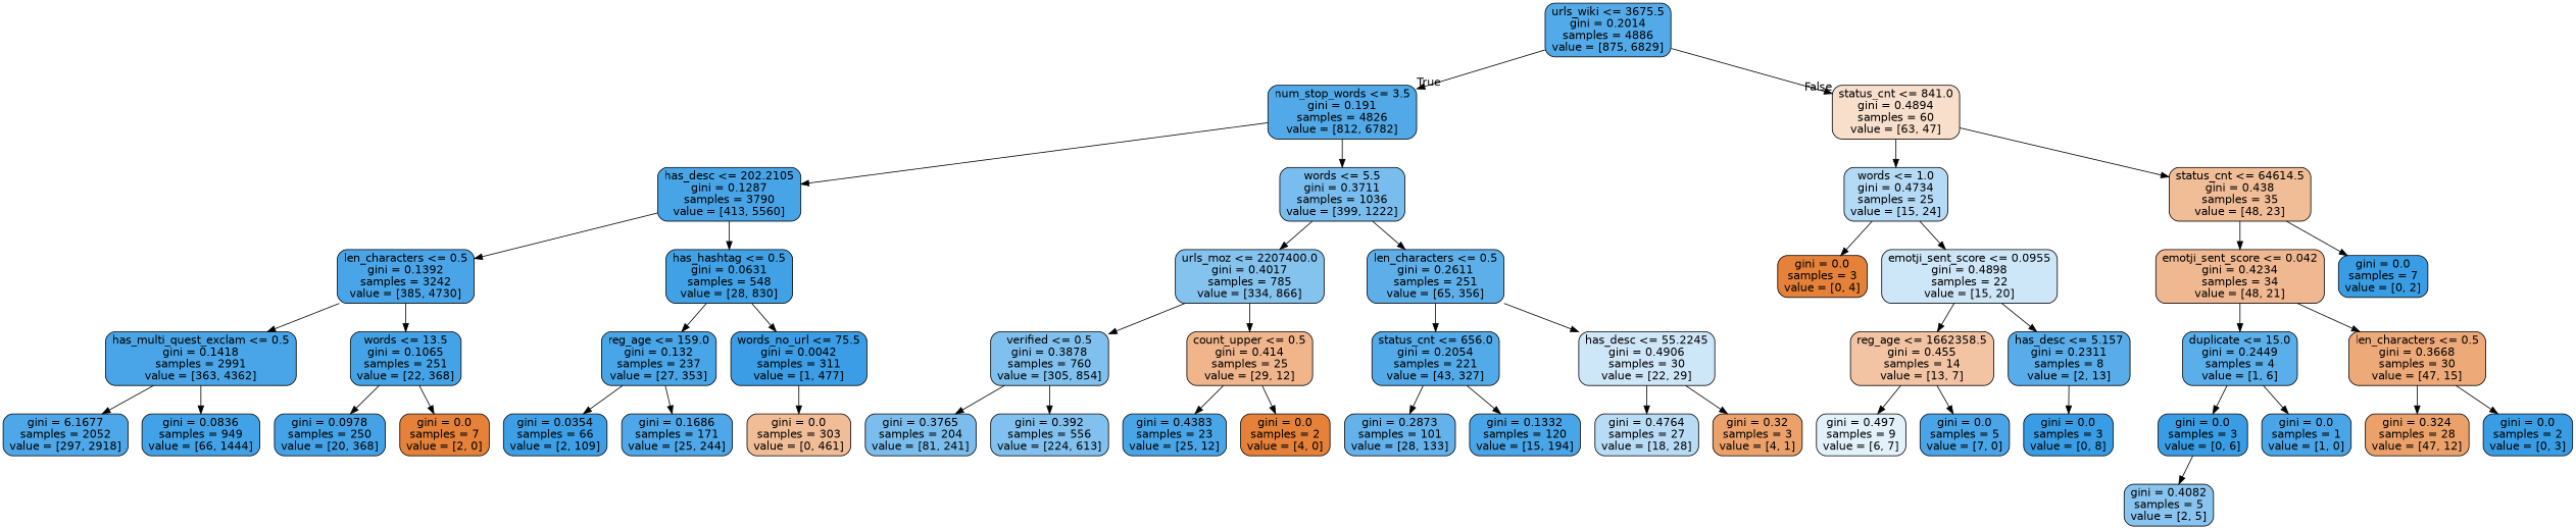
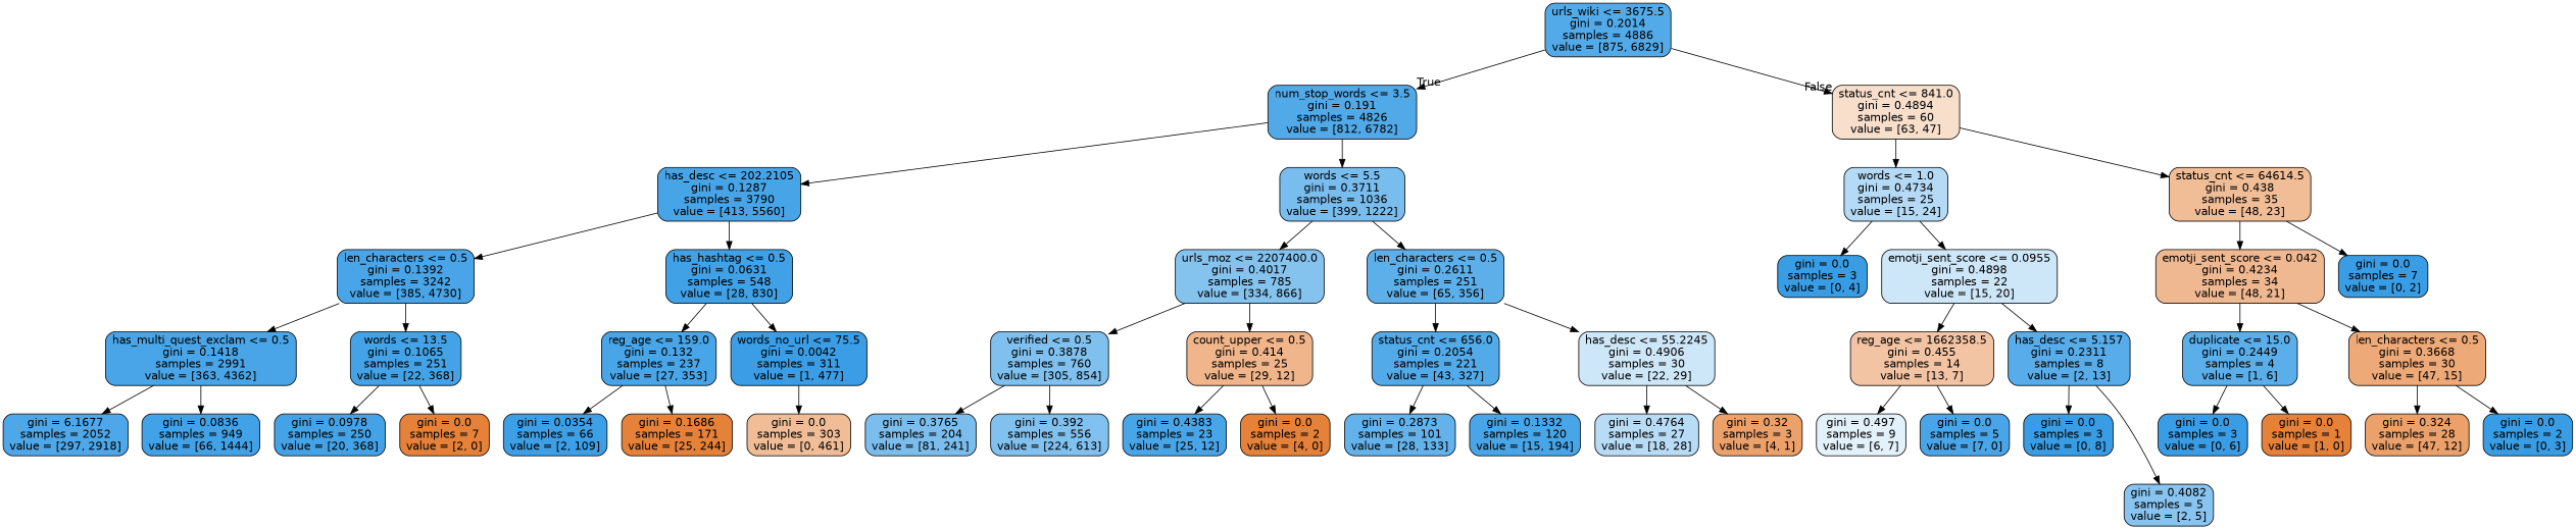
  digraph {
    node [color=black fillcolor="#399de5ff" fontname=helvetica shape=box style="filled, rounded"]
    edge [fontname=helvetica]
    n1 [fillcolor="#399de5de" label="urls_wiki <= 3675.5\ngini = 0.2014\nsamples = 4886\nvalue = [875, 6829]"]
    n2 [fillcolor="#399de5e0" label="num_stop_words <= 3.5\ngini = 0.191\nsamples = 4826\nvalue = [812, 6782]"]
    n3 [fillcolor="#e5813941" label="status_cnt <= 841.0\ngini = 0.4894\nsamples = 60\nvalue = [63, 47]"]
    n4 [fillcolor="#399de5ec" label="has_desc <= 202.2105\ngini = 0.1287\nsamples = 3790\nvalue = [413, 5560]"]
    n5 [fillcolor="#399de5ac" label="words <= 5.5\ngini = 0.3711\nsamples = 1036\nvalue = [399, 1222]"]
    n6 [fillcolor="#399de560" label="words <= 1.0\ngini = 0.4734\nsamples = 25\nvalue = [15, 24]"]
    n7 [fillcolor="#e5813985" label="status_cnt <= 64614.5\ngini = 0.438\nsamples = 35\nvalue = [48, 23]"]
    n8 [fillcolor="#399de5ea" label="len_characters <= 0.5\ngini = 0.1392\nsamples = 3242\nvalue = [385, 4730]"]
    n9 [fillcolor="#399de5f6" label="has_hashtag <= 0.5\ngini = 0.0631\nsamples = 548\nvalue = [28, 830]"]
    n10 [fillcolor="#399de59d" label="urls_moz <= 2207400.0\ngini = 0.4017\nsamples = 785\nvalue = [334, 866]"]
    n11 [fillcolor="#399de5d0" label="len_characters <= 0.5\ngini = 0.2611\nsamples = 251\nvalue = [65, 356]"]
    n12 [fillcolor="#399de5ea" label="has_multi_quest_exclam <= 0.5\ngini = 0.1418\nsamples = 2991\nvalue = [363, 4362]"]
    n13 [fillcolor="#399de5f0" label="words <= 13.5\ngini = 0.1065\nsamples = 251\nvalue = [22, 368]"]
    n14 [fillcolor="#399de5eb" label="reg_age <= 159.0\ngini = 0.132\nsamples = 237\nvalue = [27, 353]"]
    n15 [fillcolor="#399de5fe" label="words_no_url <= 75.5\ngini = 0.0042\nsamples = 311\nvalue = [1, 477]"]
    n16 [fillcolor="#399de5e5" label="gini = 6.1677\nsamples = 2052\nvalue = [297, 2918]"]
    n17 [fillcolor="#399de5f3" label="gini = 0.0836\nsamples = 949\nvalue = [66, 1444]"]
    n18 [fillcolor="#399de5f1" label="gini = 0.0978\nsamples = 250\nvalue = [20, 368]"]
    n19 [fillcolor="#e58139ff" label="gini = 0.0\nsamples = 7\nvalue = [2, 0]"]
    n20 [fillcolor="#399de5fa" label="gini = 0.0354\nsamples = 66\nvalue = [2, 109]"]
-   n21 [fillcolor="#399de5e5" label="gini = 0.1686\nsamples = 171\nvalue = [25, 244]"]
+   n21 [fillcolor="#e58139ff" label="gini = 0.1686\nsamples = 171\nvalue = [25, 244]"]
    n22 [fillcolor="#e5813985" label="gini = 0.0\nsamples = 303\nvalue = [0, 461]"]
    n23 [fillcolor="#399de5a4" label="verified <= 0.5\ngini = 0.3878\nsamples = 760\nvalue = [305, 854]"]
    n24 [fillcolor="#e5813995" label="count_upper <= 0.5\ngini = 0.414\nsamples = 25\nvalue = [29, 12]"]
    n25 [fillcolor="#399de5dd" label="status_cnt <= 656.0\ngini = 0.2054\nsamples = 221\nvalue = [43, 327]"]
    n26 [fillcolor="#399de53e" label="has_desc <= 55.2245\ngini = 0.4906\nsamples = 30\nvalue = [22, 29]"]
    n27 [fillcolor="#399de5a9" label="gini = 0.3765\nsamples = 204\nvalue = [81, 241]"]
    n28 [fillcolor="#399de5a2" label="gini = 0.392\nsamples = 556\nvalue = [224, 613]"]
    n29 [fillcolor="#399de5eb" label="gini = 0.4383\nsamples = 23\nvalue = [25, 12]"]
    n30 [fillcolor="#e58139ff" label="gini = 0.0\nsamples = 2\nvalue = [4, 0]"]
    n31 [fillcolor="#399de5c9" label="gini = 0.2873\nsamples = 101\nvalue = [28, 133]"]
    n32 [fillcolor="#399de5eb" label="gini = 0.1332\nsamples = 120\nvalue = [15, 194]"]
    n33 [fillcolor="#399de55b" label="gini = 0.4764\nsamples = 27\nvalue = [18, 28]"]
    n34 [fillcolor="#e58139bf" label="gini = 0.32\nsamples = 3\nvalue = [4, 1]"]
-   n35 [fillcolor="#e58139ff" label="gini = 0.0\nsamples = 3\nvalue = [0, 4]"]
+   n35 [label="gini = 0.0\nsamples = 3\nvalue = [0, 4]"]
    n36 [fillcolor="#399de540" label="emotji_sent_score <= 0.0955\ngini = 0.4898\nsamples = 22\nvalue = [15, 20]"]
    n37 [fillcolor="#e581398f" label="emotji_sent_score <= 0.042\ngini = 0.4234\nsamples = 34\nvalue = [48, 21]"]
    n38 [label="gini = 0.0\nsamples = 7\nvalue = [0, 2]"]
    n39 [fillcolor="#e5813976" label="reg_age <= 1662358.5\ngini = 0.455\nsamples = 14\nvalue = [13, 7]"]
    n40 [fillcolor="#399de5d8" label="has_desc <= 5.157\ngini = 0.2311\nsamples = 8\nvalue = [2, 13]"]
    n41 [fillcolor="#399de524" label="gini = 0.497\nsamples = 9\nvalue = [6, 7]"]
    n42 [fillcolor="#399de5ea" label="gini = 0.0\nsamples = 5\nvalue = [7, 0]"]
    n43 [label="gini = 0.0\nsamples = 3\nvalue = [0, 8]"]
    n44 [fillcolor="#399de599" label="gini = 0.4082\nsamples = 5\nvalue = [2, 5]"]
    n45 [fillcolor="#399de5d4" label="duplicate <= 15.0\ngini = 0.2449\nsamples = 4\nvalue = [1, 6]"]
    n46 [fillcolor="#e58139ae" label="len_characters <= 0.5\ngini = 0.3668\nsamples = 30\nvalue = [47, 15]"]
    n47 [label="gini = 0.0\nsamples = 3\nvalue = [0, 6]"]
-   n48 [fillcolor="#399de5ea" label="gini = 0.0\nsamples = 1\nvalue = [1, 0]"]
+   n48 [fillcolor="#e58139ff" label="gini = 0.0\nsamples = 1\nvalue = [1, 0]"]
    n49 [fillcolor="#e58139be" label="gini = 0.324\nsamples = 28\nvalue = [47, 12]"]
    n50 [label="gini = 0.0\nsamples = 2\nvalue = [0, 3]"]
    n1 -> n2 [headlabel=True labelangle=45 labeldistance=2.5]
    n1 -> n3 [headlabel=False labelangle=-45 labeldistance=2.5]
    n2 -> n4
    n2 -> n5
    n3 -> n6
    n3 -> n7
    n4 -> n8
    n4 -> n9
    n5 -> n10
    n5 -> n11
    n6 -> n35
    n6 -> n36
    n7 -> n37
    n7 -> n38
    n8 -> n12
    n8 -> n13
    n9 -> n14
    n9 -> n15
    n10 -> n23
    n10 -> n24
    n11 -> n25
    n11 -> n26
    n12 -> n16
    n12 -> n17
    n13 -> n18
    n13 -> n19
    n14 -> n20
    n14 -> n21
    n15 -> n22
    n23 -> n27
    n23 -> n28
    n24 -> n29
    n24 -> n30
    n25 -> n31
    n25 -> n32
    n26 -> n33
    n26 -> n34
    n36 -> n39
    n36 -> n40
    n37 -> n45
    n37 -> n46
    n39 -> n41
    n39 -> n42
    n40 -> n43
-   n47 -> n44
+   n40 -> n44
    n45 -> n47
    n45 -> n48
    n46 -> n49
    n46 -> n50
  }
